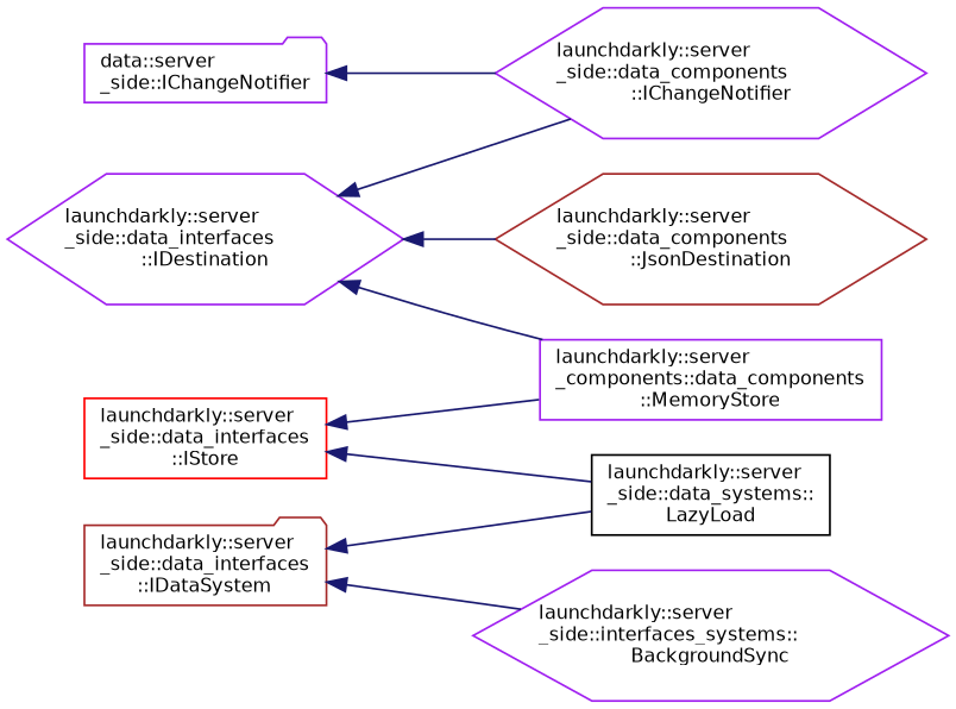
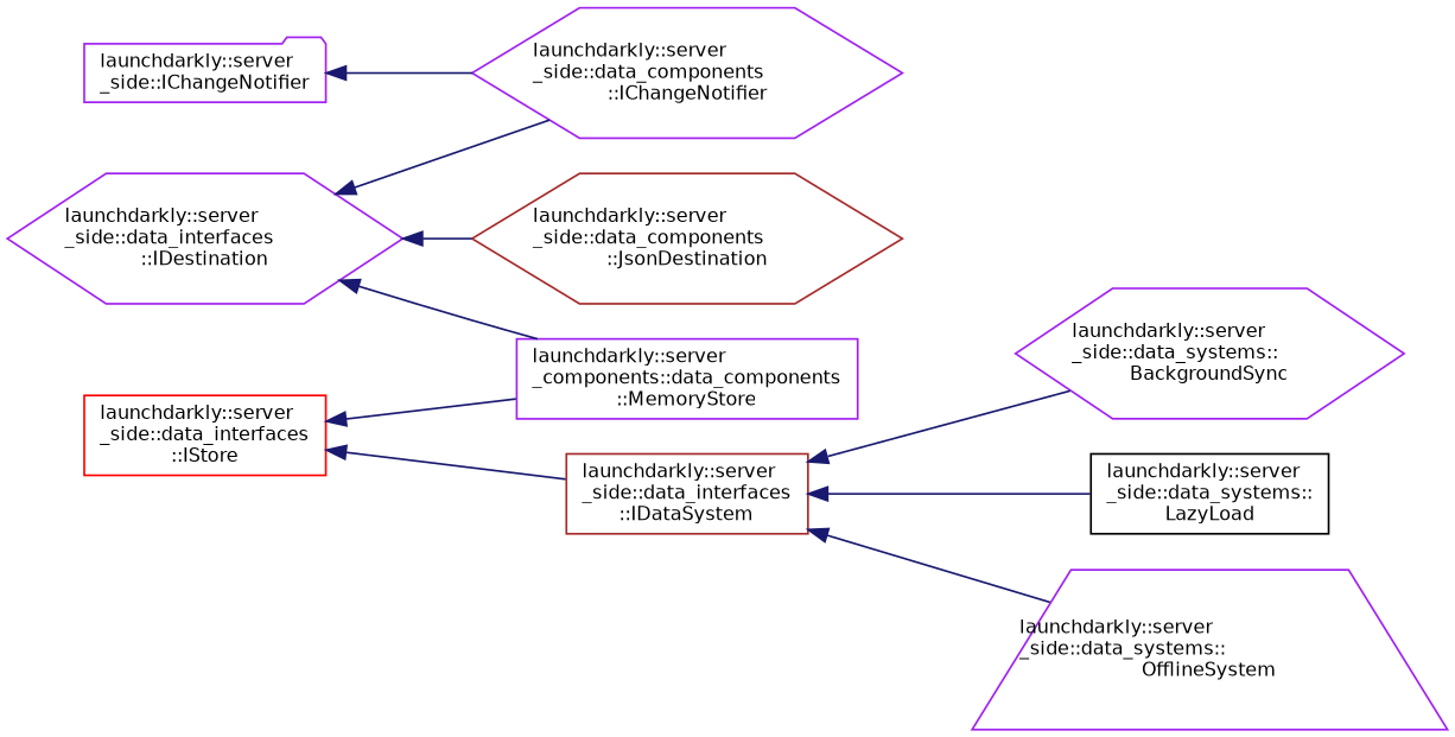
  digraph {
    rankdir=LR
    node [color=purple fillcolor=white fontname=Helvetica fontsize=10 shape=hexagon style=filled]
    edge [color=midnightblue dir=back fontname=Helvetica fontsize=10 labelfontname=Helvetica labelfontsize=10 style=solid]
-   n1 [height=0.2 label="data::server\l_side::IChangeNotifier" shape=folder width=0.4]
+   n1 [height=0.2 label="launchdarkly::server\l_side::IChangeNotifier" shape=folder width=0.4]
    n2 [height=0.2 label="launchdarkly::server\l_side::data_components\l::IChangeNotifier" width=0.4]
    n3 [height=0.2 label="launchdarkly::server\l_side::data_interfaces\l::IDestination" width=0.4]
    n4 [color=brown height=0.2 label="launchdarkly::server\l_side::data_components\l::JsonDestination" width=0.4]
    n5 [height=0.2 label="launchdarkly::server\l_components::data_components\l::MemoryStore" shape=box width=0.4]
    n6 [color=red height=0.2 label="launchdarkly::server\l_side::data_interfaces\l::IStore" shape=box width=0.4]
-   n7 [color=brown height=0.2 label="launchdarkly::server\l_side::data_interfaces\l::IDataSystem" shape=folder width=0.4]
-   n8 [height=0.2 label="launchdarkly::server\l_side::interfaces_systems::\lBackgroundSync" width=0.4]
+   n7 [color=brown height=0.2 label="launchdarkly::server\l_side::data_interfaces\l::IDataSystem" shape=box width=0.4]
+   n8 [height=0.2 label="launchdarkly::server\l_side::data_systems::\lBackgroundSync" width=0.4]
    n9 [color=black height=0.2 label="launchdarkly::server\l_side::data_systems::\lLazyLoad" shape=box width=0.4]
+   n10 [height=0.2 label="launchdarkly::server\l_side::data_systems::\lOfflineSystem" shape=trapezium width=0.4]
    n1 -> n2
    n3 -> n2
    n3 -> n4
    n3 -> n5
    n6 -> n5
-   n6 -> n9
+   n6 -> n7
    n7 -> n8
    n7 -> n9
+   n7 -> n10
  }
